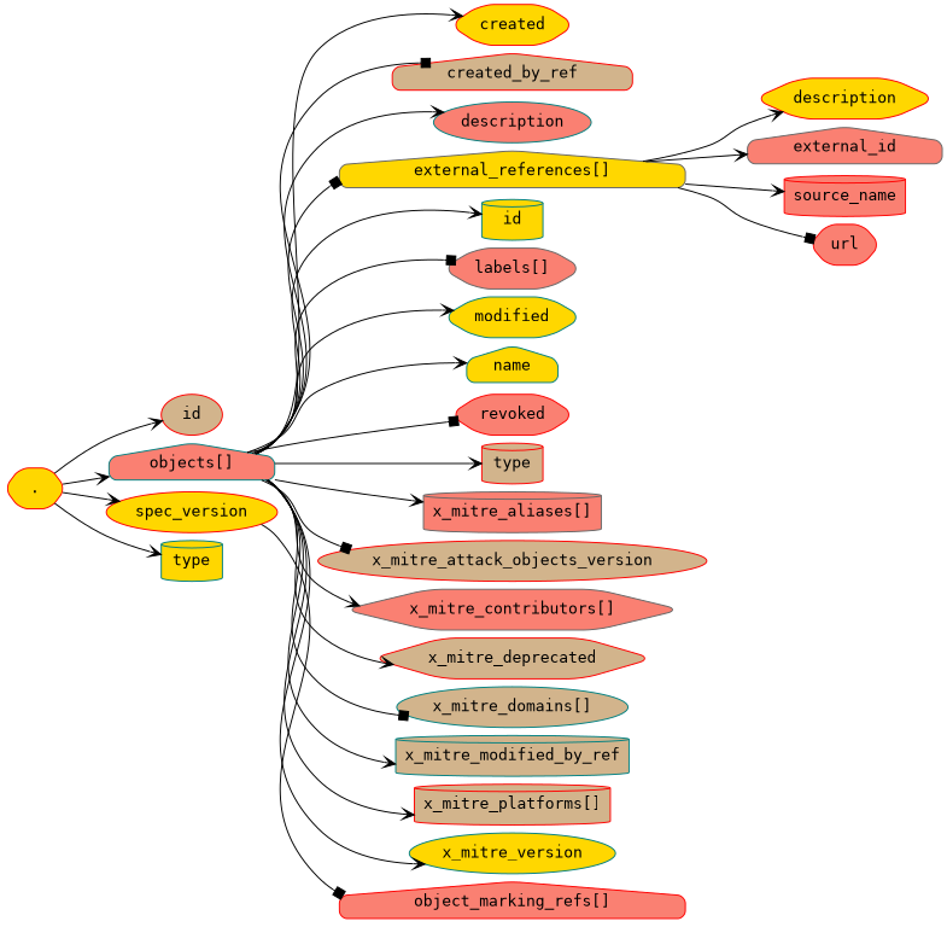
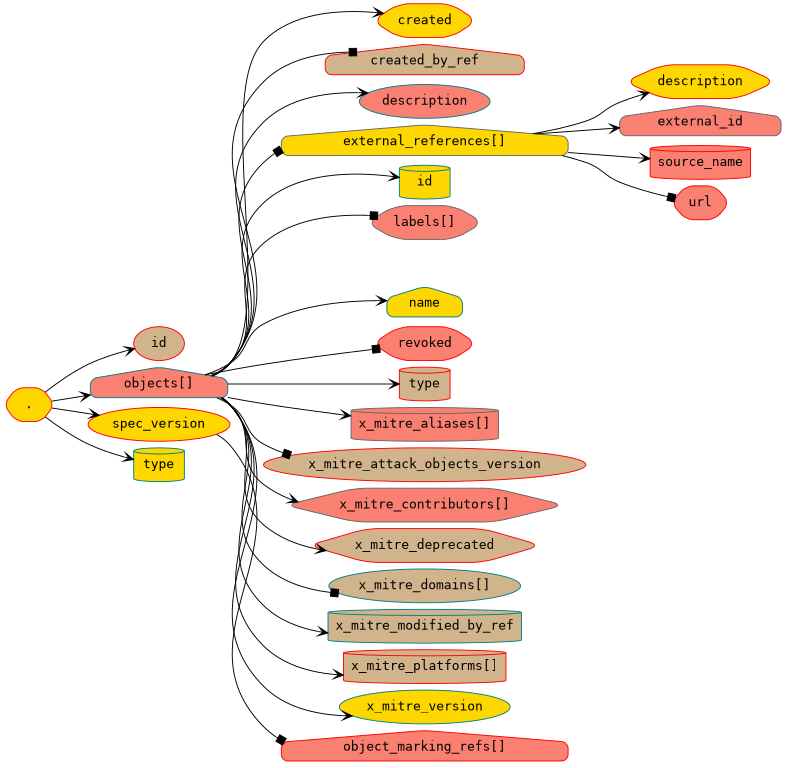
  digraph {
    fontname="DejaVu Sans Mono"
    nodesep=0.1
    rankdir=LR
    ranksep=0.5
    splines=true
    node [color=red fillcolor=gold fontname="DejaVu Sans Mono" shape=hexagon style="rounded,filled"]
    edge [arrowhead=vee fontname="DejaVu Sans Mono"]
    id [fillcolor=tan shape=ellipse]
    "."
    "objects[]" [color=teal fillcolor=salmon shape=house]
    spec_version [shape=ellipse]
    type [color=teal shape=cylinder]
    n6 [label=created]
    n7 [fillcolor=tan label=created_by_ref shape=house]
    n8 [color=teal fillcolor=salmon label=description shape=ellipse]
    n9 [color=gray40 label="external_references[]" shape=house]
    n10 [color=teal label=id shape=cylinder]
    n11 [color=gray40 fillcolor=salmon label="labels[]"]
-   n12 [color=teal label=modified]
    n13 [color=teal label=name shape=house]
    n14 [fillcolor=salmon label=revoked]
    n15 [fillcolor=tan label=type shape=cylinder]
    n16 [color=gray40 fillcolor=salmon label="x_mitre_aliases[]" shape=cylinder]
    n17 [fillcolor=tan label=x_mitre_attack_objects_version shape=ellipse]
    n18 [color=gray40 fillcolor=salmon label="x_mitre_contributors[]"]
    n19 [fillcolor=tan label=x_mitre_deprecated]
    n20 [color=teal fillcolor=tan label="x_mitre_domains[]" shape=ellipse]
    n21 [color=teal fillcolor=tan label=x_mitre_modified_by_ref shape=cylinder]
    n22 [fillcolor=tan label="x_mitre_platforms[]" shape=cylinder]
    n23 [color=teal label=x_mitre_version shape=ellipse]
    n24 [fillcolor=salmon label="object_marking_refs[]" shape=house]
    n25 [label=description]
    n26 [color=gray40 fillcolor=salmon label=external_id shape=house]
    n27 [fillcolor=salmon label=source_name shape=cylinder]
    n28 [fillcolor=salmon label=url]
    "." -> id
    "." -> "objects[]"
    "." -> spec_version
    "." -> type
    "objects[]" -> n6
    "objects[]" -> n7 [arrowhead=box]
    "objects[]" -> n8
    "objects[]" -> n9 [arrowhead=box]
    "objects[]" -> n10
    "objects[]" -> n11 [arrowhead=box]
-   "objects[]" -> n12
    "objects[]" -> n13
    "objects[]" -> n14 [arrowhead=box]
    "objects[]" -> n15
    "objects[]" -> n16
    "objects[]" -> n17 [arrowhead=box]
    "objects[]" -> n18
    "objects[]" -> n19
    "objects[]" -> n20 [arrowhead=box]
    "objects[]" -> n21
    "objects[]" -> n22
    "objects[]" -> n23
    spec_version -> n24 [arrowhead=box]
    n9 -> n25
    n9 -> n26
    n9 -> n27
    n9 -> n28 [arrowhead=box]
  }
